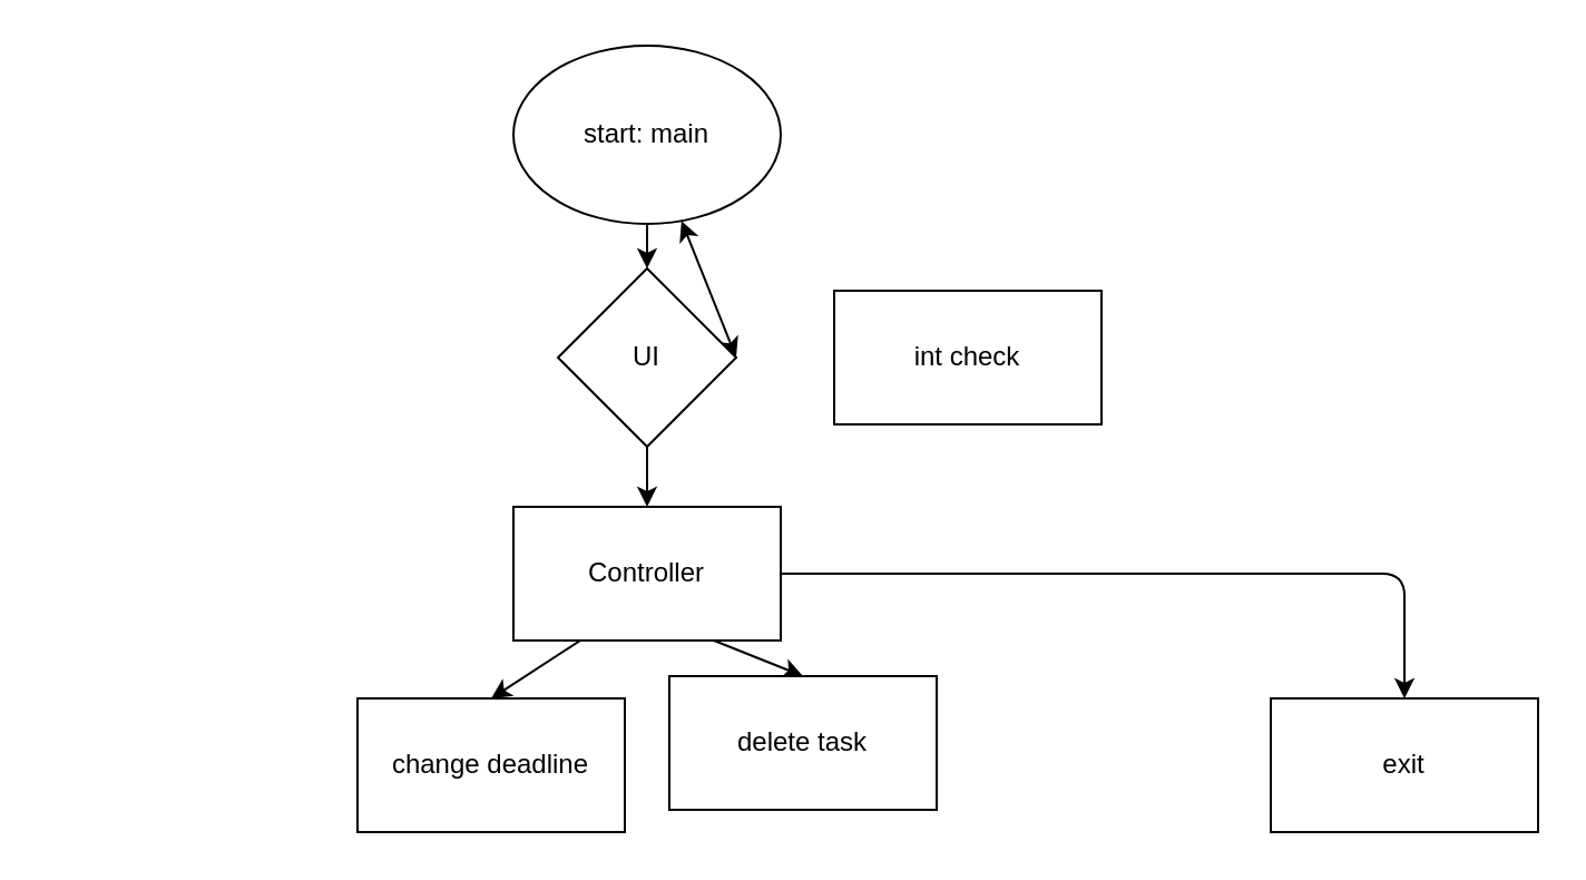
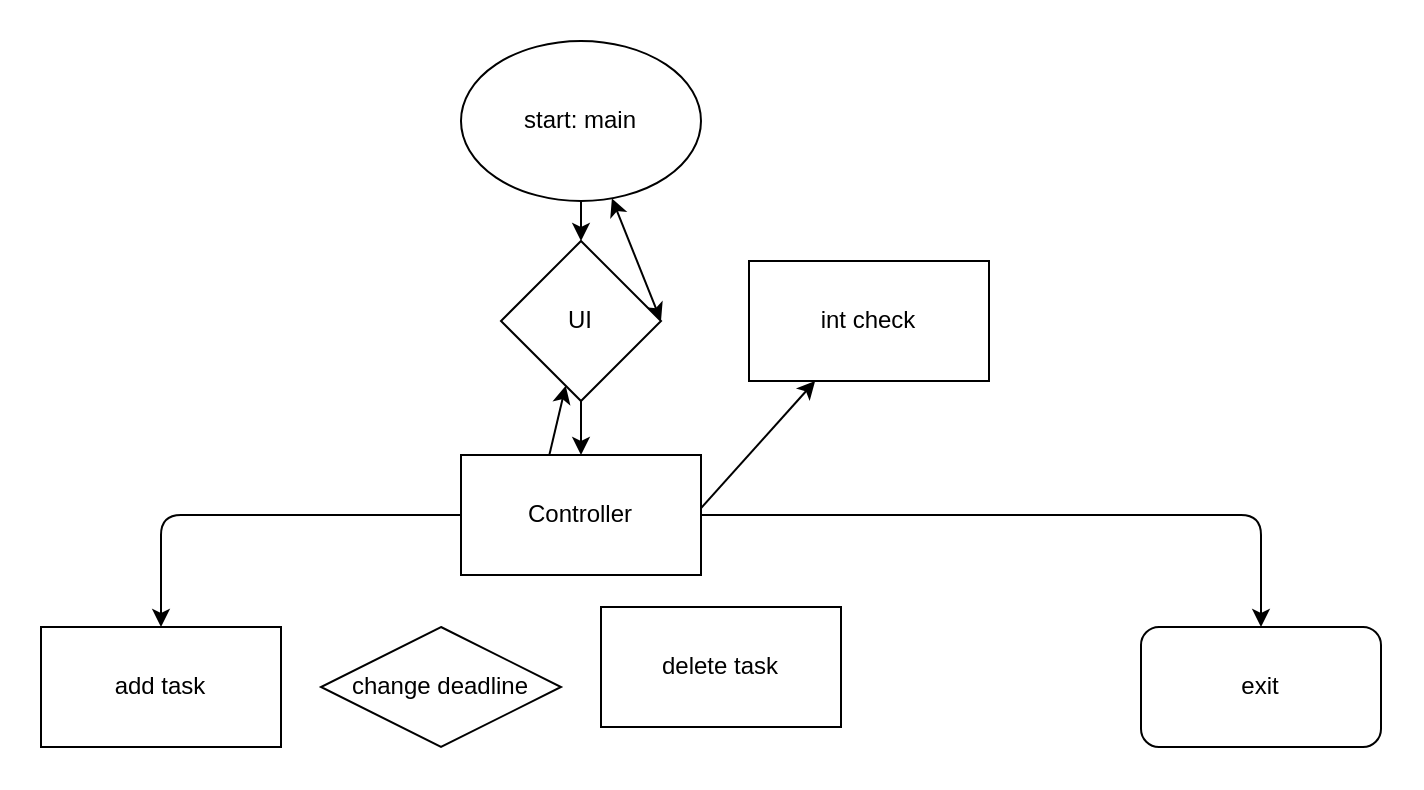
  <mxCell id="0" />
  <mxCell id="1" parent="0" />
  <mxCell id="2" style="edgeStyle=none;html=1;exitX=0.5;exitY=1;exitDx=0;exitDy=0;entryX=0.5;entryY=0;entryDx=0;entryDy=0;" edge="1" parent="1" source="3"><mxGeometry relative="1" as="geometry"><mxPoint x="290" y="120" as="targetPoint" /></mxGeometry></mxCell>
  <mxCell id="3" value="start: main" style="ellipse;whiteSpace=wrap;html=1;" vertex="1" parent="1"><mxGeometry x="230" y="20" width="120" height="80" as="geometry" /></mxCell>
  <mxCell id="4" style="edgeStyle=none;html=1;exitX=0.5;exitY=1;exitDx=0;exitDy=0;entryX=0.5;entryY=0;entryDx=0;entryDy=0;" edge="1" parent="1" target="9"><mxGeometry relative="1" as="geometry"><mxPoint x="290" y="180" as="sourcePoint" /></mxGeometry></mxCell>
- <mxCell id="6" style="edgeStyle=none;html=1;entryX=0.5;entryY=0;entryDx=0;entryDy=0;exitX=0.25;exitY=1;exitDx=0;exitDy=0;" edge="1" parent="1" source="9" target="11"><mxGeometry relative="1" as="geometry"><mxPoint x="230" y="257" as="sourcePoint" /></mxGeometry></mxCell>
- <mxCell id="7" style="edgeStyle=none;html=1;exitX=0.75;exitY=1;exitDx=0;exitDy=0;entryX=0.5;entryY=0;entryDx=0;entryDy=0;" edge="1" parent="1" source="9" target="12"><mxGeometry relative="1" as="geometry" /></mxCell>
+ <mxCell id="5" style="edgeStyle=none;html=1;exitX=0;exitY=0.5;exitDx=0;exitDy=0;entryX=0.5;entryY=0;entryDx=0;entryDy=0;" edge="1" parent="1" source="9" target="10"><mxGeometry relative="1" as="geometry"><Array as="points"><mxPoint x="80" y="257" /></Array></mxGeometry></mxCell>
+ <mxCell id="6" style="edgeStyle=none;html=1;exitX=0.25;exitY=1;exitDx=0;exitDy=0;" edge="1" parent="1" source="9" target="16"><mxGeometry relative="1" as="geometry"><mxPoint x="230" y="257" as="sourcePoint" /></mxGeometry></mxCell>
+ <mxCell id="7" style="edgeStyle=none;html=1;exitX=0.75;exitY=1;exitDx=0;exitDy=0;" edge="1" parent="1" source="9" target="13"><mxGeometry relative="1" as="geometry" /></mxCell>
  <mxCell id="8" style="edgeStyle=none;html=1;exitX=1;exitY=0.5;exitDx=0;exitDy=0;entryX=0.5;entryY=0;entryDx=0;entryDy=0;" edge="1" parent="1" source="9" target="15"><mxGeometry relative="1" as="geometry"><Array as="points"><mxPoint x="630" y="257" /></Array></mxGeometry></mxCell>
  <mxCell id="9" value="Controller" style="rounded=0;whiteSpace=wrap;html=1;" vertex="1" parent="1"><mxGeometry x="230" y="227" width="120" height="60" as="geometry" /></mxCell>
- <mxCell id="11" value="change deadline" style="rounded=0;whiteSpace=wrap;html=1;" vertex="1" parent="1"><mxGeometry x="160" y="313" width="120" height="60" as="geometry" /></mxCell>
+ <mxCell id="10" value="add task" style="rounded=0;whiteSpace=wrap;html=1;" vertex="1" parent="1"><mxGeometry x="20" y="313" width="120" height="60" as="geometry" /></mxCell>
+ <mxCell id="11" value="change deadline" style="rhombus;whiteSpace=wrap;html=1;" vertex="1" parent="1"><mxGeometry x="160" y="313" width="120" height="60" as="geometry" /></mxCell>
  <mxCell id="12" value="delete task" style="rounded=0;whiteSpace=wrap;html=1;" vertex="1" parent="1"><mxGeometry x="300" y="303" width="120" height="60" as="geometry" /></mxCell>
  <mxCell id="13" value="int check" style="rounded=0;whiteSpace=wrap;html=1;" vertex="1" parent="1"><mxGeometry x="374" y="130" width="120" height="60" as="geometry" /></mxCell>
  <mxCell id="14" value="" style="endArrow=classic;startArrow=classic;html=1;exitX=1;exitY=0.5;exitDx=0;exitDy=0;" edge="1" parent="1" source="16" target="3"><mxGeometry width="50" height="50" relative="1" as="geometry"><mxPoint x="334" y="160" as="sourcePoint" /><mxPoint x="604" y="140" as="targetPoint" /></mxGeometry></mxCell>
- <mxCell id="15" value="exit" style="rounded=0;whiteSpace=wrap;html=1;" vertex="1" parent="1"><mxGeometry x="570" y="313" width="120" height="60" as="geometry" /></mxCell>
+ <mxCell id="15" value="exit" style="whiteSpace=wrap;html=1;rounded=1;" vertex="1" parent="1"><mxGeometry x="570" y="313" width="120" height="60" as="geometry" /></mxCell>
  <mxCell id="16" value="UI" style="rhombus;whiteSpace=wrap;html=1;" vertex="1" parent="1"><mxGeometry x="250" y="120" width="80" height="80" as="geometry" /></mxCell>
